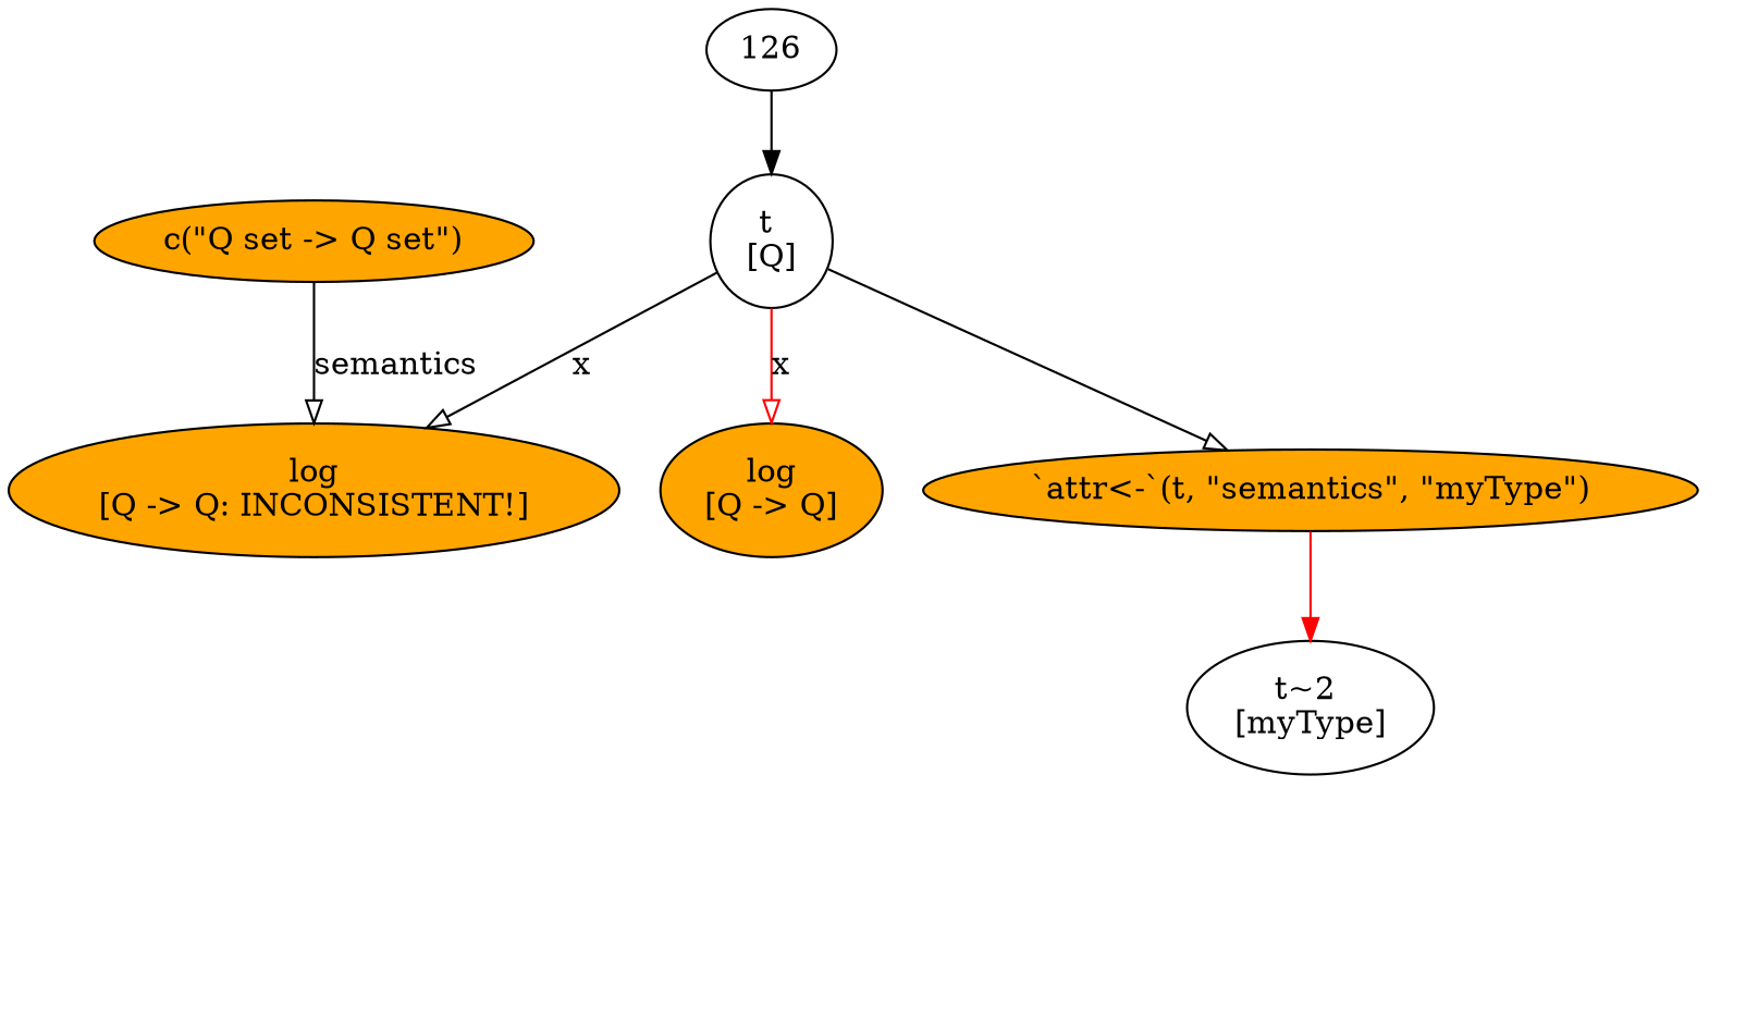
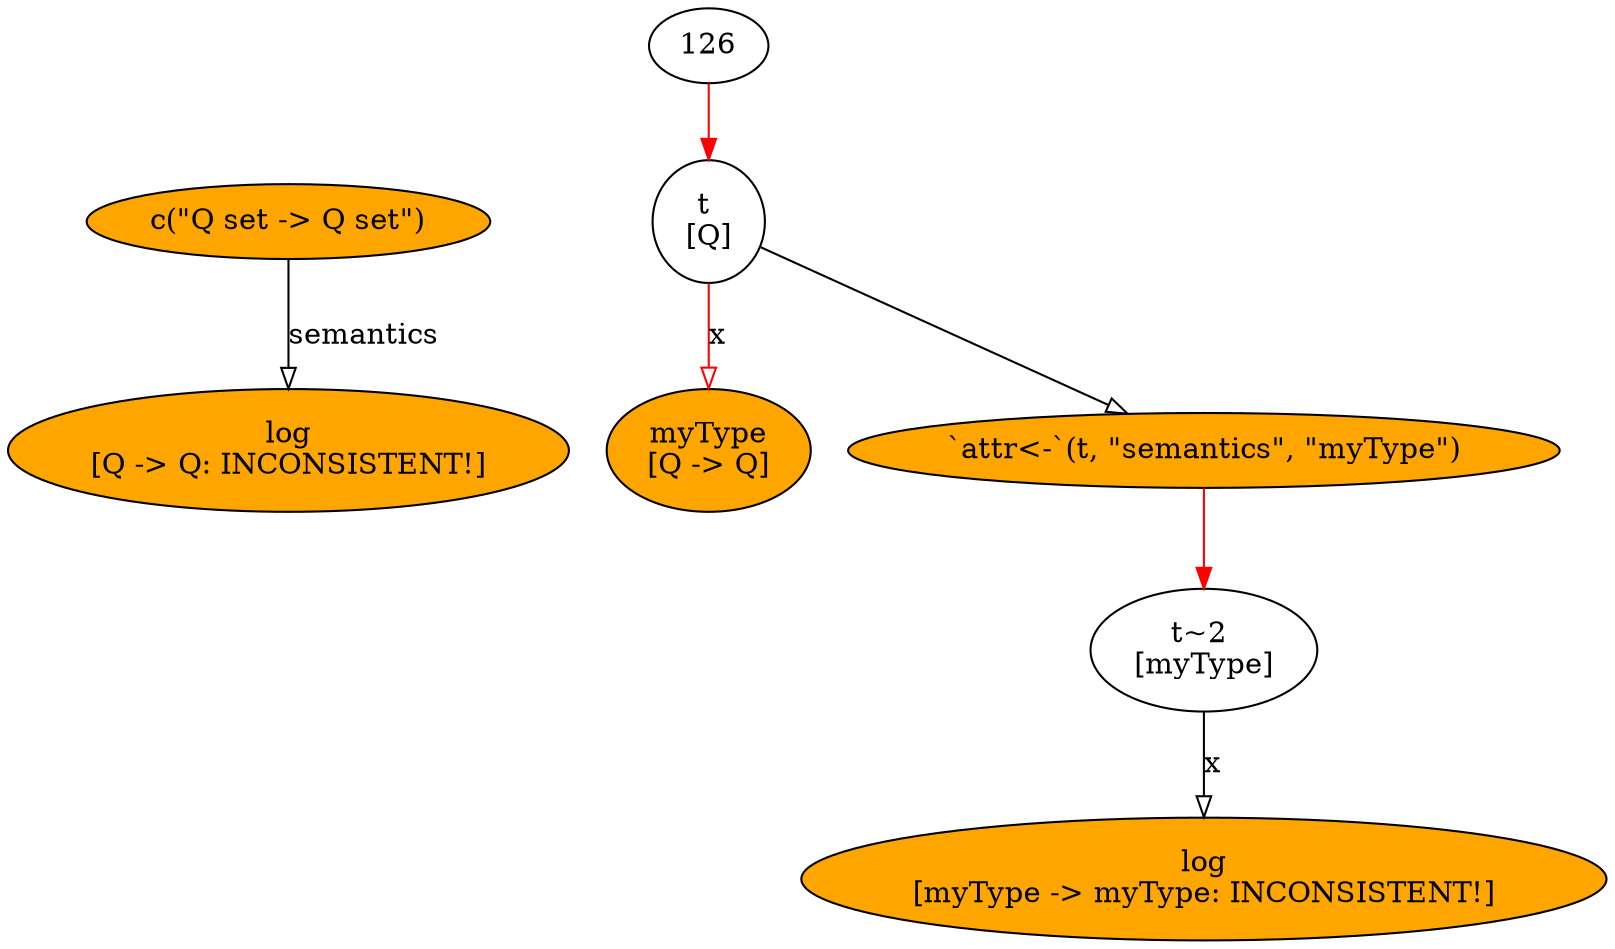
  digraph {
    fontcolor=black
    rank=same
    rankdir=TB
    splines=TRUE
    node [color=black fillcolor=orange fixedsize=FALSE fontcolor=black fontsize=14 shape=ellipse style=filled]
    edge [arrowhead=onormal arrowsize=1 arrowtail=none color=black dir=forward fontcolor=black fontsize=14 headport=center labelfontsize=11 minlen=1 style=solid weight=1]
    n1 [fillcolor=white height=0.8171 label="t \n[Q]" width=0.75]
-   n2 [height=0.8171 label="log\n[Q -> Q]" width=1.2781]
+   n2 [height=0.8171 label="myType\n[Q -> Q]" width=1.2781]
    n3 [height=0.8171 label="log\n[Q -> Q: INCONSISTENT!]" width=3.4788]
    n4 [height=0.5 label="`attr<-`(t, \"semantics\", \"myType\")" width=3.9831]
    n5 [fillcolor=white height=0.8171 label="t~2 \n[myType]" width=1.4013]
    n6 [fillcolor=white height=0.5 label=126 width=0.75]
    n7 [height=0.5 label="c(\"Q set -> Q set\")" width=2.3103]
+   n8 [height=0.8171 label="log\n[myType -> myType: INCONSISTENT!]" width=4.919]
    n1 -> n2 [color=red label=x]
-   n1 -> n3 [label=x]
    n1 -> n4
    n4 -> n5 [arrowhead=normal color=red]
-   n6 -> n1 [arrowhead=normal]
+   n5 -> n8 [label=x]
+   n6 -> n1 [arrowhead=normal color=red]
    n7 -> n3 [label=semantics]
  }
